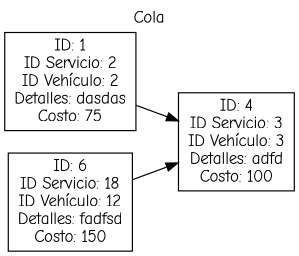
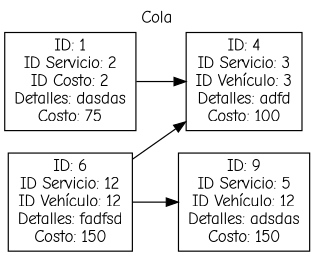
  digraph {
    fontname="Comic Neue"
    label=Cola
    labelloc=t
    rankdir=LR
    node [fontname="Comic Neue" shape=record]
    edge [fontname="Comic Neue"]
-   n1 [height=.1 label="{ID: 1\nID Servicio: 2\nID Vehículo: 2\nDetalles: dasdas\nCosto: 75}"]
+   n1 [height=.1 label="{ID: 1\nID Servicio: 2\nID Costo: 2\nDetalles: dasdas\nCosto: 75}"]
    n2 [height=.1 label="{ID: 4\nID Servicio: 3\nID Vehículo: 3\nDetalles: adfd\nCosto: 100}"]
-   n3 [height=.1 label="{ID: 6\nID Servicio: 18\nID Vehículo: 12\nDetalles: fadfsd\nCosto: 150}"]
+   n3 [height=.1 label="{ID: 6\nID Servicio: 12\nID Vehículo: 12\nDetalles: fadfsd\nCosto: 150}"]
+   n4 [height=.1 label="{ID: 9\nID Servicio: 5\nID Vehículo: 12\nDetalles: adsdas\nCosto: 150}"]
    n1 -> n2
    n3 -> n2
+   n3 -> n4
  }
